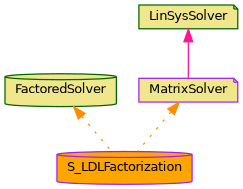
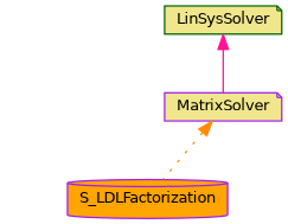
  digraph {
    node [color=purple fillcolor=khaki fontname=Helvetica fontsize=10 shape=cylinder style=filled]
    edge [color=darkorange dir=back fontname=Helvetica fontsize=10 labelfontname=Helvetica labelfontsize=10 style=dotted]
    n1 [fillcolor=orange fontcolor=black height=0.2 label=S_LDLFactorization width=0.4]
-   n2 [color=darkgreen height=0.2 label=FactoredSolver width=0.4]
    n3 [height=0.2 label=MatrixSolver shape=note width=0.4]
    n4 [color=darkgreen height=0.2 label=LinSysSolver shape=note width=0.4]
-   n2 -> n1
    n3 -> n1
    n4 -> n3 [color=deeppink style=solid]
  }
